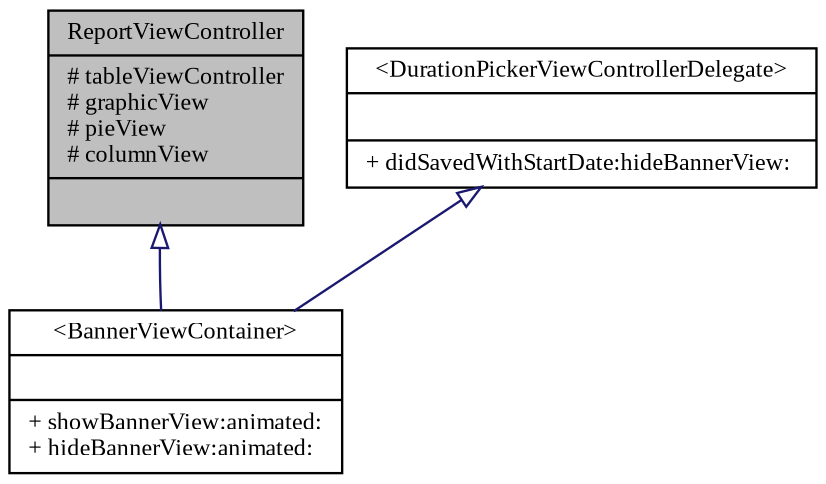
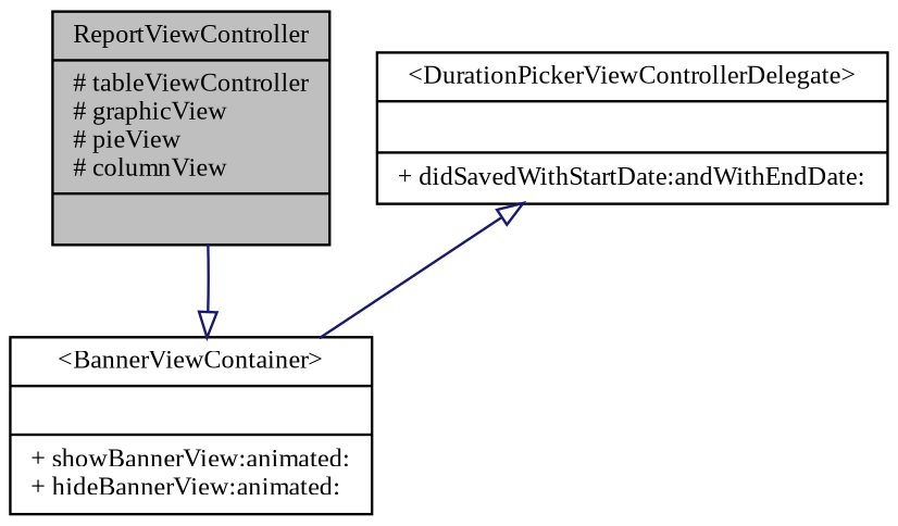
  digraph {
    fontname="Liberation Serif"
    node [color=black fillcolor=white fontname="Liberation Serif" fontsize=10 shape=record style=filled]
    edge [arrowtail=empty color=midnightblue dir=back fontname="Liberation Serif" fontsize=10 labelfontname=Helvetica labelfontsize=10 style=solid]
    n1 [fillcolor=grey75 fontcolor=black height=0.2 label="{ReportViewController\n|# tableViewController\l# graphicView\l# pieView\l# columnView\l|}" width=0.4]
    n2 [height=0.2 label="{\<BannerViewContainer\>\n||+ showBannerView:animated:\l+ hideBannerView:animated:\l}" width=0.4]
-   n3 [height=0.2 label="{\<DurationPickerViewControllerDelegate\>\n||+ didSavedWithStartDate:hideBannerView:\l}" width=0.4]
-   n1 -> n2
+   n3 [height=0.2 label="{\<DurationPickerViewControllerDelegate\>\n||+ didSavedWithStartDate:andWithEndDate:\l}" width=0.4]
+   n2 -> n1
    n3 -> n2
  }
